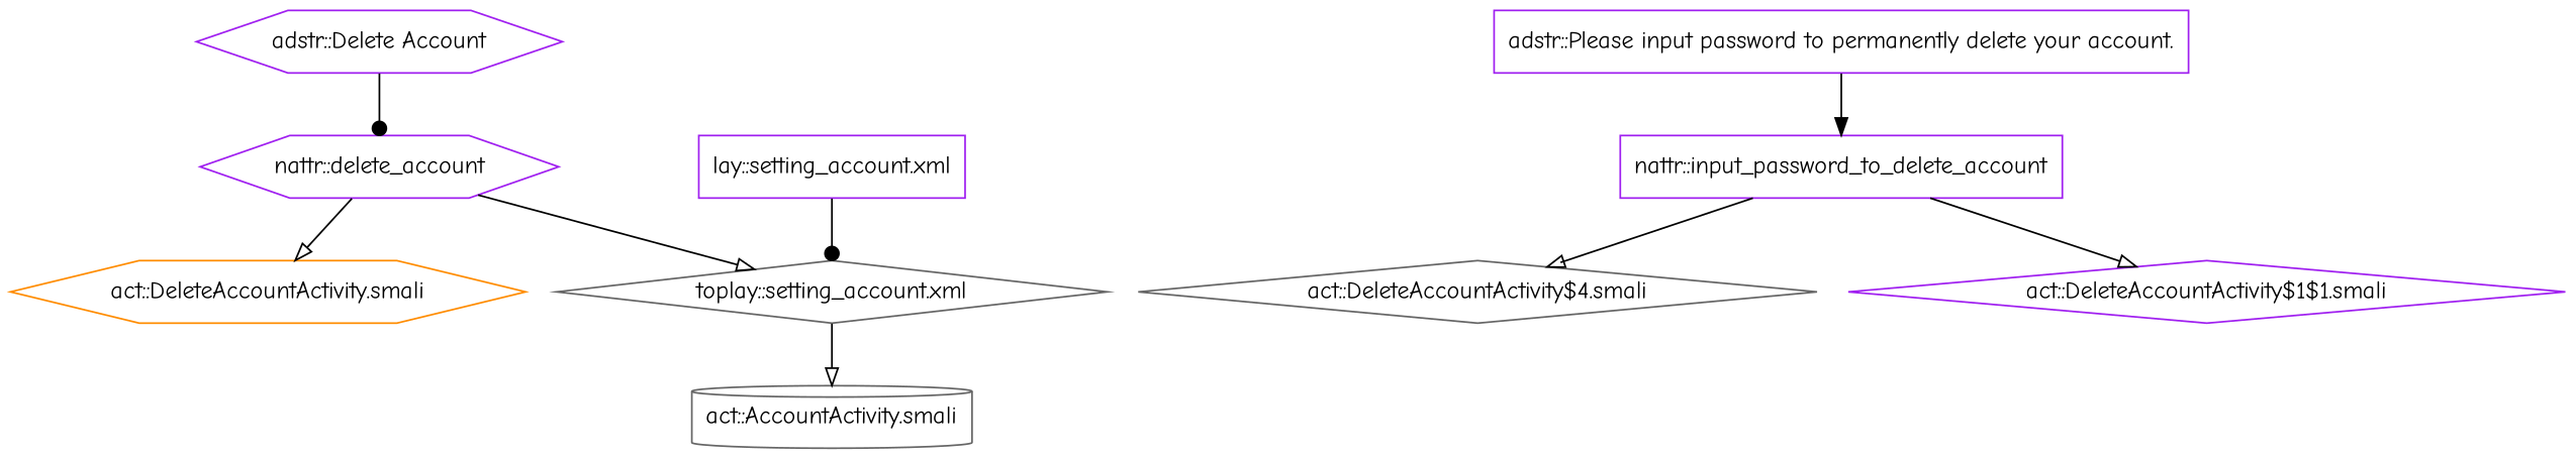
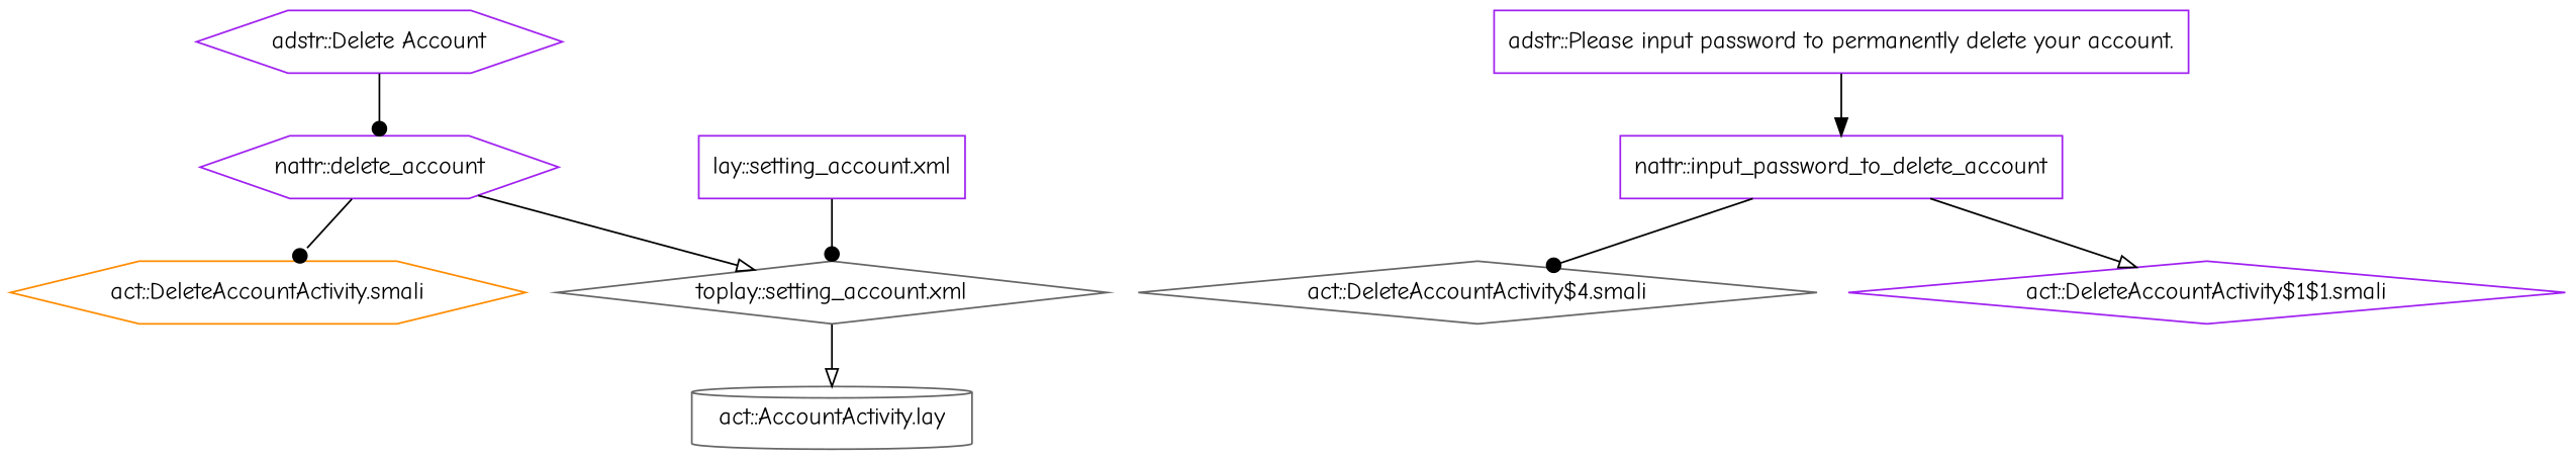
  digraph {
    fontname="Comic Neue"
    node [color=purple fontname="Comic Neue" shape=hexagon]
    edge [arrowhead=onormal fontname="Comic Neue"]
    "adstr::Delete Account"
    "nattr::delete_account"
    "act::DeleteAccountActivity.smali" [color=darkorange]
    "toplay::setting_account.xml" [color=gray40 shape=diamond]
    "lay::setting_account.xml" [shape=box]
    "adstr::Please input password to permanently delete your account." [shape=box]
    "nattr::input_password_to_delete_account" [shape=box]
    "act::DeleteAccountActivity$4.smali" [color=gray40 shape=diamond]
    "act::DeleteAccountActivity$1$1.smali" [shape=diamond]
-   "act::AccountActivity.smali" [color=gray40 shape=cylinder]
+   "act::AccountActivity.smali" [color=gray40 shape=cylinder label="act::AccountActivity.lay"]
    "adstr::Delete Account" -> "nattr::delete_account" [arrowhead=dot]
-   "nattr::delete_account" -> "act::DeleteAccountActivity.smali"
+   "nattr::delete_account" -> "act::DeleteAccountActivity.smali" [arrowhead=dot]
    "nattr::delete_account" -> "toplay::setting_account.xml"
    "toplay::setting_account.xml" -> "act::AccountActivity.smali"
    "lay::setting_account.xml" -> "toplay::setting_account.xml" [arrowhead=dot]
    "adstr::Please input password to permanently delete your account." -> "nattr::input_password_to_delete_account" [arrowhead=normal]
-   "nattr::input_password_to_delete_account" -> "act::DeleteAccountActivity$4.smali"
+   "nattr::input_password_to_delete_account" -> "act::DeleteAccountActivity$4.smali" [arrowhead=dot]
    "nattr::input_password_to_delete_account" -> "act::DeleteAccountActivity$1$1.smali"
  }
